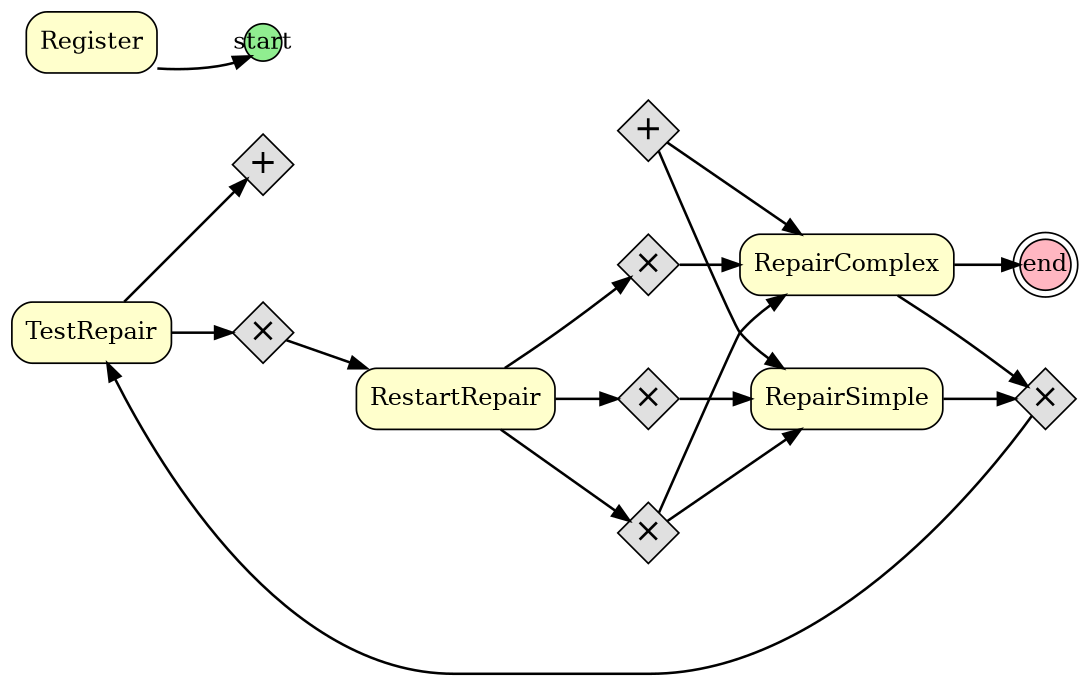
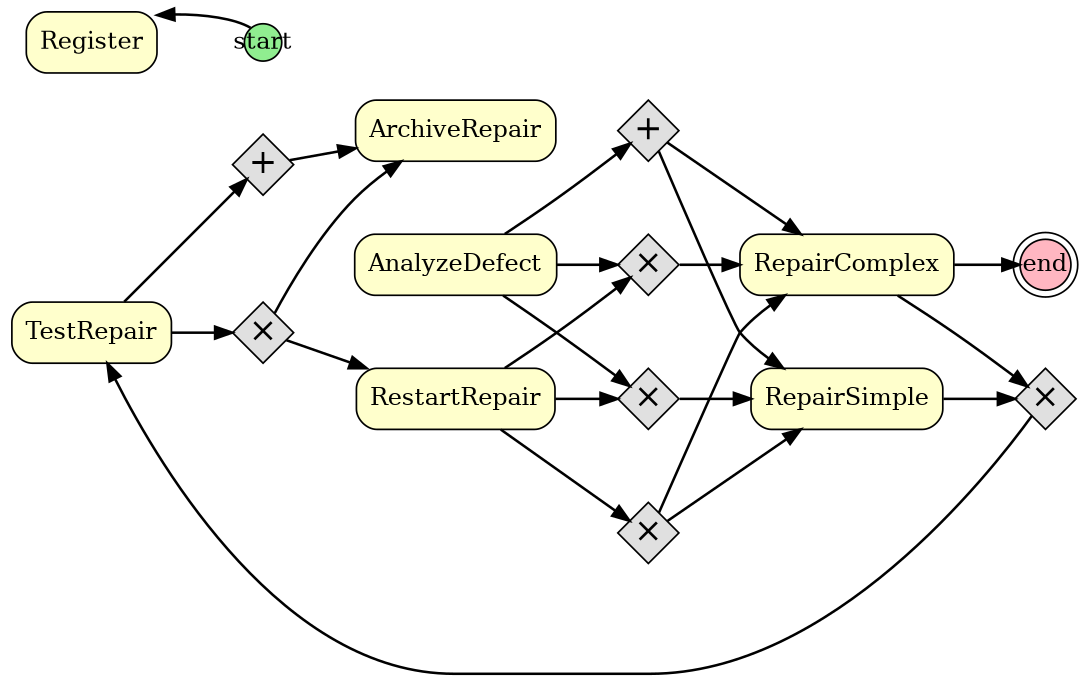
  digraph {
    nodesep=0.6
    rankdir=LR
    node [fillcolor="#FFFFCC" shape=box style=filled fixedsize=true]
    edge [penwidth=1.5]
+   ArchiveRepair [style="rounded,filled" fixedsize=""]
    end [fillcolor="#FFB6C1" shape=doublecircle width=0.3]
    RestartRepair [style="rounded,filled" fixedsize=""]
    n4 [fillcolor="#E0E0E0" fontsize=20 height=.5 label="×" shape=diamond width=.5]
    n5 [fillcolor="#E0E0E0" fontsize=20 height=.5 label="×" shape=diamond width=.5]
    n6 [fillcolor="#E0E0E0" fontsize=20 height=.5 label="×" shape=diamond width=.5]
    RepairSimple [style="rounded,filled" fixedsize=""]
    RepairComplex [style="rounded,filled" fixedsize=""]
    Register [style="rounded,filled" fixedsize=""]
+   AnalyzeDefect [style="rounded,filled" fixedsize=""]
    n11 [fillcolor="#E0E0E0" fontsize=20 height=.5 label="+" shape=diamond width=.5]
    n12 [fillcolor="#E0E0E0" fontsize=20 height=.5 label="+" shape=diamond width=.5]
    TestRepair [style="rounded,filled" fixedsize=""]
    n14 [fillcolor="#E0E0E0" fontsize=20 height=.5 label="×" shape=diamond width=.5]
    n15 [fillcolor="#E0E0E0" fontsize=20 height=.5 label="×" shape=diamond width=.5]
    start [fillcolor="#90EE90" shape=circle width=0.3]
    RestartRepair -> n4
    RestartRepair -> n5
    RestartRepair -> n6
    n4 -> RepairSimple
    n4 -> RepairComplex
    n5 -> RepairSimple
    n6 -> RepairComplex
    RepairSimple -> n15
    RepairComplex -> end
    RepairComplex -> n15
+   AnalyzeDefect -> n5
+   AnalyzeDefect -> n6
+   AnalyzeDefect -> n11
    n11 -> RepairSimple
    n11 -> RepairComplex
+   n12 -> ArchiveRepair
    TestRepair -> n12
    TestRepair -> n14
+   n14 -> ArchiveRepair
    n14 -> RestartRepair
    n15 -> TestRepair
-   Register -> start
+   start -> Register
  }
